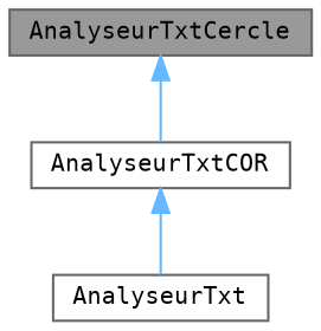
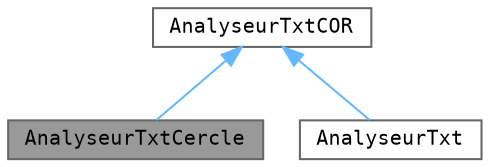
  digraph {
    fontname="DejaVu Sans Mono"
    node [color=gray40 fillcolor=white fontname="DejaVu Sans Mono" fontsize=10 shape=box style=filled]
    edge [color=steelblue1 dir=back fontname="DejaVu Sans Mono" fontsize=10 labelfontname=Helvetica labelfontsize=10 style=solid]
    n1 [fillcolor=grey60 fontcolor=black height=0.2 label=AnalyseurTxtCercle width=0.4]
    n2 [height=0.2 label=AnalyseurTxtCOR width=0.4]
    n3 [height=0.2 label=AnalyseurTxt width=0.4]
-   n1 -> n2
+   n2 -> n1
    n2 -> n3
  }
